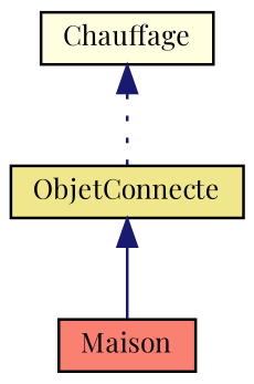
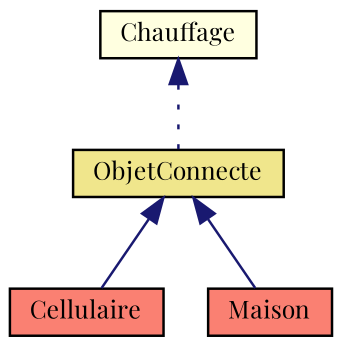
  digraph {
    fontname="Playfair Display"
    node [color=black fillcolor=salmon fontname="Playfair Display" fontsize=10 shape=record style=filled]
    edge [color=midnightblue dir=back fontname="Playfair Display" fontsize=10 labelfontname=Helvetica labelfontsize=10 style=solid]
    n1 [fillcolor=khaki fontcolor=black height=0.2 label=ObjetConnecte width=0.4]
+   n2 [height=0.2 label=Cellulaire width=0.4]
    n3 [height=0.2 label=Maison width=0.4]
    n4 [fillcolor=lightyellow height=0.2 label=Chauffage width=0.4]
+   n1 -> n2
    n1 -> n3
    n4 -> n1 [style=dotted]
  }
